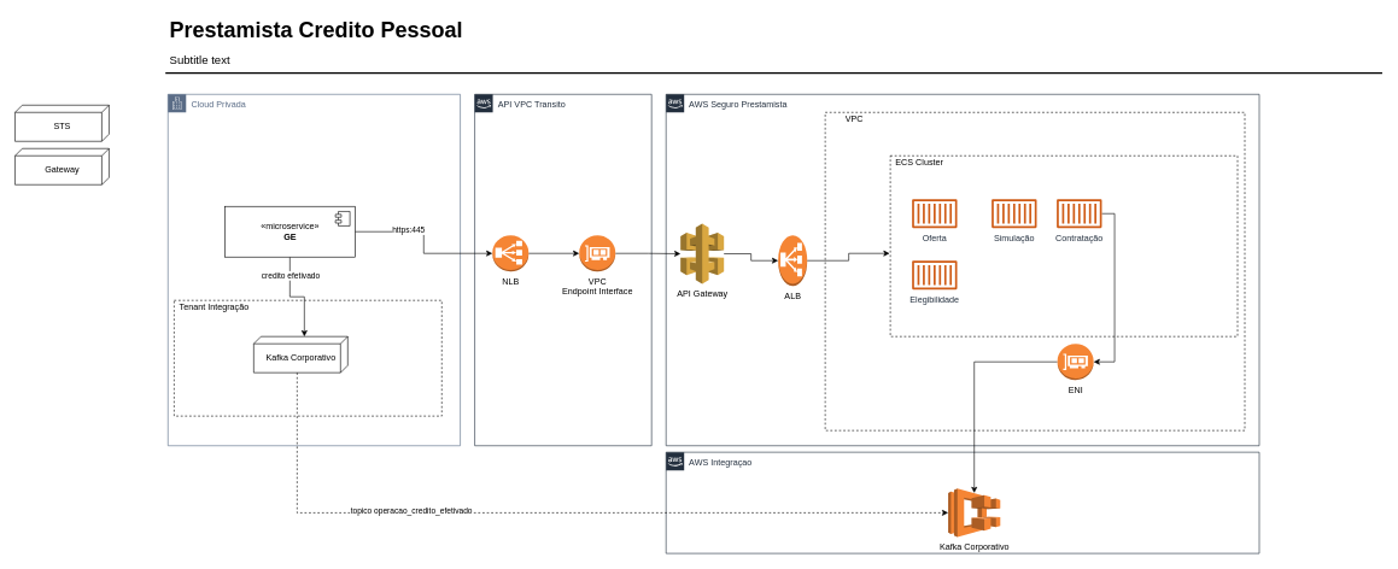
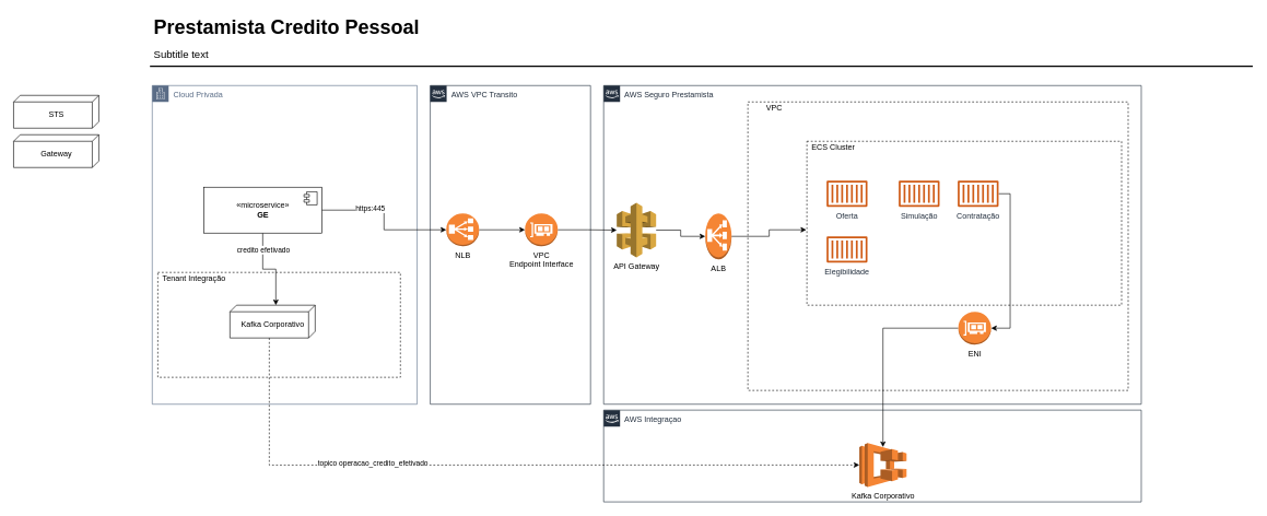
  <mxCell id="0" />
  <mxCell id="1" parent="0" />
  <mxCell id="2" value="AWS Seguro Prestamista" style="points=[[0,0],[0.25,0],[0.5,0],[0.75,0],[1,0],[1,0.25],[1,0.5],[1,0.75],[1,1],[0.75,1],[0.5,1],[0.25,1],[0,1],[0,0.75],[0,0.5],[0,0.25]];outlineConnect=0;gradientColor=none;html=1;whiteSpace=wrap;fontSize=12;fontStyle=0;shape=mxgraph.aws4.group;grIcon=mxgraph.aws4.group_aws_cloud_alt;strokeColor=#232F3E;fillColor=none;verticalAlign=top;align=left;spacingLeft=30;fontColor=#232F3E;dashed=0;" vertex="1" parent="1"><mxGeometry x="920" y="130" width="820" height="486" as="geometry" /></mxCell>
  <mxCell id="3" value="" style="rounded=0;whiteSpace=wrap;html=1;fillColor=none;dashed=1;" vertex="1" parent="1"><mxGeometry x="1140" y="155" width="580" height="440" as="geometry" /></mxCell>
- <mxCell id="4" value="API VPC Transito" style="points=[[0,0],[0.25,0],[0.5,0],[0.75,0],[1,0],[1,0.25],[1,0.5],[1,0.75],[1,1],[0.75,1],[0.5,1],[0.25,1],[0,1],[0,0.75],[0,0.5],[0,0.25]];outlineConnect=0;gradientColor=none;html=1;whiteSpace=wrap;fontSize=12;fontStyle=0;shape=mxgraph.aws4.group;grIcon=mxgraph.aws4.group_aws_cloud_alt;strokeColor=#232F3E;fillColor=none;verticalAlign=top;align=left;spacingLeft=30;fontColor=#232F3E;dashed=0;" parent="1" vertex="1"><mxGeometry x="655.5" y="130" width="244.5" height="486" as="geometry" /></mxCell>
+ <mxCell id="4" value="AWS VPC Transito" style="points=[[0,0],[0.25,0],[0.5,0],[0.75,0],[1,0],[1,0.25],[1,0.5],[1,0.75],[1,1],[0.75,1],[0.5,1],[0.25,1],[0,1],[0,0.75],[0,0.5],[0,0.25]];outlineConnect=0;gradientColor=none;html=1;whiteSpace=wrap;fontSize=12;fontStyle=0;shape=mxgraph.aws4.group;grIcon=mxgraph.aws4.group_aws_cloud_alt;strokeColor=#232F3E;fillColor=none;verticalAlign=top;align=left;spacingLeft=30;fontColor=#232F3E;dashed=0;" parent="1" vertex="1"><mxGeometry x="655.5" y="130" width="244.5" height="486" as="geometry" /></mxCell>
  <mxCell id="5" value="Cloud Privada" style="points=[[0,0],[0.25,0],[0.5,0],[0.75,0],[1,0],[1,0.25],[1,0.5],[1,0.75],[1,1],[0.75,1],[0.5,1],[0.25,1],[0,1],[0,0.75],[0,0.5],[0,0.25]];outlineConnect=0;gradientColor=none;html=1;whiteSpace=wrap;fontSize=12;fontStyle=0;shape=mxgraph.aws4.group;grIcon=mxgraph.aws4.group_corporate_data_center;strokeColor=#5A6C86;fillColor=none;verticalAlign=top;align=left;spacingLeft=30;fontColor=#5A6C86;dashed=0;" parent="1" vertex="1"><mxGeometry x="231.5" y="130" width="404" height="486" as="geometry" /></mxCell>
  <mxCell id="6" value="Prestamista Credito Pessoal" style="text;html=1;resizable=0;points=[];autosize=1;align=left;verticalAlign=top;spacingTop=-4;fontSize=30;fontStyle=1" parent="1" vertex="1"><mxGeometry x="232" y="20.5" width="420" height="40" as="geometry" /></mxCell>
  <mxCell id="7" value="Subtitle text&lt;br style=&quot;font-size: 16px&quot;&gt;" style="text;html=1;resizable=0;points=[];autosize=1;align=left;verticalAlign=top;spacingTop=-4;fontSize=16" parent="1" vertex="1"><mxGeometry x="232" y="70.5" width="100" height="20" as="geometry" /></mxCell>
  <mxCell id="8" value="" style="line;strokeWidth=2;html=1;fontSize=14;" parent="1" vertex="1"><mxGeometry x="228" y="95.5" width="1682" height="10" as="geometry" /></mxCell>
  <mxCell id="9" style="edgeStyle=orthogonalEdgeStyle;rounded=0;orthogonalLoop=1;jettySize=auto;html=1;exitX=1;exitY=0.5;exitDx=0;exitDy=0;entryX=0;entryY=0.5;entryDx=0;entryDy=0;entryPerimeter=0;" edge="1" parent="1" source="13" target="22"><mxGeometry relative="1" as="geometry" /></mxCell>
  <mxCell id="10" value="https:445" style="edgeLabel;html=1;align=center;verticalAlign=middle;resizable=0;points=[];" vertex="1" connectable="0" parent="9"><mxGeometry x="-0.336" y="3" relative="1" as="geometry"><mxPoint as="offset" /></mxGeometry></mxCell>
  <mxCell id="11" style="edgeStyle=orthogonalEdgeStyle;rounded=0;orthogonalLoop=1;jettySize=auto;html=1;exitX=0.5;exitY=1;exitDx=0;exitDy=0;entryX=0;entryY=0;entryDx=0;entryDy=60;entryPerimeter=0;" edge="1" parent="1" source="13" target="44"><mxGeometry relative="1" as="geometry" /></mxCell>
  <mxCell id="12" value="credito efetivado" style="edgeLabel;html=1;align=center;verticalAlign=middle;resizable=0;points=[];" vertex="1" connectable="0" parent="11"><mxGeometry x="-0.615" relative="1" as="geometry"><mxPoint as="offset" /></mxGeometry></mxCell>
  <mxCell id="13" value="«microservice»&lt;br&gt;&lt;b&gt;GE&lt;/b&gt;" style="html=1;dropTarget=0;" vertex="1" parent="1"><mxGeometry x="310" y="285" width="180" height="70" as="geometry" /></mxCell>
  <mxCell id="14" value="" style="shape=component;jettyWidth=8;jettyHeight=4;" vertex="1" parent="13"><mxGeometry x="1" width="20" height="20" relative="1" as="geometry"><mxPoint x="-27" y="7" as="offset" /></mxGeometry></mxCell>
  <mxCell id="15" value="" style="group" vertex="1" connectable="0" parent="1"><mxGeometry x="20" y="145" width="130" height="50" as="geometry" /></mxCell>
  <mxCell id="16" value="" style="verticalAlign=top;align=left;spacingTop=8;spacingLeft=2;spacingRight=12;shape=cube;size=10;direction=south;fontStyle=4;html=1;" vertex="1" parent="15"><mxGeometry width="130" height="50" as="geometry" /></mxCell>
  <mxCell id="17" value="STS" style="text;html=1;resizable=0;autosize=1;align=center;verticalAlign=middle;points=[];fillColor=none;strokeColor=none;rounded=0;" vertex="1" parent="15"><mxGeometry x="45" y="20" width="40" height="20" as="geometry" /></mxCell>
  <mxCell id="18" value="" style="group" vertex="1" connectable="0" parent="1"><mxGeometry x="20" y="205" width="130" height="50" as="geometry" /></mxCell>
  <mxCell id="19" value="" style="verticalAlign=top;align=left;spacingTop=8;spacingLeft=2;spacingRight=12;shape=cube;size=10;direction=south;fontStyle=4;html=1;" vertex="1" parent="18"><mxGeometry width="130" height="50" as="geometry" /></mxCell>
  <mxCell id="20" value="Gateway" style="text;html=1;resizable=0;autosize=1;align=center;verticalAlign=middle;points=[];fillColor=none;strokeColor=none;rounded=0;" vertex="1" parent="18"><mxGeometry x="35" y="20" width="60" height="20" as="geometry" /></mxCell>
  <mxCell id="21" style="edgeStyle=orthogonalEdgeStyle;rounded=0;orthogonalLoop=1;jettySize=auto;html=1;exitX=1;exitY=0.5;exitDx=0;exitDy=0;exitPerimeter=0;entryX=0;entryY=0.5;entryDx=0;entryDy=0;entryPerimeter=0;" edge="1" parent="1" source="22" target="24"><mxGeometry relative="1" as="geometry" /></mxCell>
  <mxCell id="22" value="NLB" style="outlineConnect=0;dashed=0;verticalLabelPosition=bottom;verticalAlign=top;align=center;html=1;shape=mxgraph.aws3.classic_load_balancer;fillColor=#F58534;gradientColor=none;" vertex="1" parent="1"><mxGeometry x="680" y="325" width="50" height="50" as="geometry" /></mxCell>
  <mxCell id="23" style="edgeStyle=orthogonalEdgeStyle;rounded=0;orthogonalLoop=1;jettySize=auto;html=1;exitX=1;exitY=0.5;exitDx=0;exitDy=0;exitPerimeter=0;" edge="1" parent="1" source="24" target="35"><mxGeometry relative="1" as="geometry" /></mxCell>
  <mxCell id="24" value="VPC&lt;br&gt;Endpoint Interface" style="outlineConnect=0;dashed=0;verticalLabelPosition=bottom;verticalAlign=top;align=center;html=1;shape=mxgraph.aws3.elastic_network_interface;fillColor=#F58534;gradientColor=none;" vertex="1" parent="1"><mxGeometry x="800" y="325" width="50" height="50" as="geometry" /></mxCell>
  <mxCell id="25" value="" style="rounded=0;whiteSpace=wrap;html=1;fillColor=none;dashed=1;" vertex="1" parent="1"><mxGeometry x="1230" y="215" width="480" height="250" as="geometry" /></mxCell>
  <mxCell id="26" value="ECS Cluster" style="text;html=1;resizable=0;autosize=1;align=center;verticalAlign=middle;points=[];fillColor=none;strokeColor=none;rounded=0;dashed=1;" vertex="1" parent="1"><mxGeometry x="1230" y="215" width="80" height="20" as="geometry" /></mxCell>
  <mxCell id="27" value="Elegibilidade" style="outlineConnect=0;fontColor=#232F3E;gradientColor=none;fillColor=#D05C17;strokeColor=none;dashed=0;verticalLabelPosition=bottom;verticalAlign=top;align=center;html=1;fontSize=12;fontStyle=0;aspect=fixed;pointerEvents=1;shape=mxgraph.aws4.container_1;" vertex="1" parent="1"><mxGeometry x="1260" y="360" width="62.4" height="40" as="geometry" /></mxCell>
  <mxCell id="28" value="Oferta" style="outlineConnect=0;fontColor=#232F3E;gradientColor=none;fillColor=#D05C17;strokeColor=none;dashed=0;verticalLabelPosition=bottom;verticalAlign=top;align=center;html=1;fontSize=12;fontStyle=0;aspect=fixed;pointerEvents=1;shape=mxgraph.aws4.container_1;" vertex="1" parent="1"><mxGeometry x="1260" y="275" width="62.4" height="40" as="geometry" /></mxCell>
  <mxCell id="29" value="Simulação" style="outlineConnect=0;fontColor=#232F3E;gradientColor=none;fillColor=#D05C17;strokeColor=none;dashed=0;verticalLabelPosition=bottom;verticalAlign=top;align=center;html=1;fontSize=12;fontStyle=0;aspect=fixed;pointerEvents=1;shape=mxgraph.aws4.container_1;" vertex="1" parent="1"><mxGeometry x="1370" y="275" width="62.4" height="40" as="geometry" /></mxCell>
  <mxCell id="30" style="edgeStyle=orthogonalEdgeStyle;rounded=0;orthogonalLoop=1;jettySize=auto;html=1;entryX=1;entryY=0.5;entryDx=0;entryDy=0;entryPerimeter=0;" edge="1" parent="1" source="31" target="40"><mxGeometry relative="1" as="geometry"><Array as="points"><mxPoint x="1540" y="295" /><mxPoint x="1540" y="500" /></Array></mxGeometry></mxCell>
  <mxCell id="31" value="Contratação" style="outlineConnect=0;fontColor=#232F3E;gradientColor=none;fillColor=#D05C17;strokeColor=none;dashed=0;verticalLabelPosition=bottom;verticalAlign=top;align=center;html=1;fontSize=12;fontStyle=0;aspect=fixed;pointerEvents=1;shape=mxgraph.aws4.container_1;" vertex="1" parent="1"><mxGeometry x="1460" y="275" width="62.4" height="40" as="geometry" /></mxCell>
  <mxCell id="32" style="edgeStyle=orthogonalEdgeStyle;rounded=0;orthogonalLoop=1;jettySize=auto;html=1;exitX=1;exitY=0.5;exitDx=0;exitDy=0;exitPerimeter=0;entryX=-0.002;entryY=0.54;entryDx=0;entryDy=0;entryPerimeter=0;" edge="1" parent="1" source="33" target="25"><mxGeometry relative="1" as="geometry" /></mxCell>
  <mxCell id="33" value="ALB" style="outlineConnect=0;dashed=0;verticalLabelPosition=bottom;verticalAlign=top;align=center;html=1;shape=mxgraph.aws3.classic_load_balancer;fillColor=#F58534;gradientColor=none;" vertex="1" parent="1"><mxGeometry x="1075" y="325" width="40" height="70" as="geometry" /></mxCell>
  <mxCell id="34" style="edgeStyle=orthogonalEdgeStyle;rounded=0;orthogonalLoop=1;jettySize=auto;html=1;entryX=0;entryY=0.5;entryDx=0;entryDy=0;entryPerimeter=0;" edge="1" parent="1" source="35" target="33"><mxGeometry relative="1" as="geometry" /></mxCell>
  <mxCell id="35" value="API Gateway" style="outlineConnect=0;dashed=0;verticalLabelPosition=bottom;verticalAlign=top;align=center;html=1;shape=mxgraph.aws3.api_gateway;fillColor=#D9A741;gradientColor=none;" vertex="1" parent="1"><mxGeometry x="940" y="309" width="60" height="83" as="geometry" /></mxCell>
  <mxCell id="36" value="VPC" style="text;html=1;resizable=0;autosize=1;align=center;verticalAlign=middle;points=[];fillColor=none;strokeColor=none;rounded=0;dashed=1;" vertex="1" parent="1"><mxGeometry x="1160" y="155" width="40" height="20" as="geometry" /></mxCell>
  <mxCell id="37" value="AWS Integraçao" style="points=[[0,0],[0.25,0],[0.5,0],[0.75,0],[1,0],[1,0.25],[1,0.5],[1,0.75],[1,1],[0.75,1],[0.5,1],[0.25,1],[0,1],[0,0.75],[0,0.5],[0,0.25]];outlineConnect=0;gradientColor=none;html=1;whiteSpace=wrap;fontSize=12;fontStyle=0;shape=mxgraph.aws4.group;grIcon=mxgraph.aws4.group_aws_cloud_alt;strokeColor=#232F3E;fillColor=none;verticalAlign=top;align=left;spacingLeft=30;fontColor=#232F3E;dashed=0;" vertex="1" parent="1"><mxGeometry x="920" y="625" width="820" height="140" as="geometry" /></mxCell>
  <mxCell id="38" value="Kafka Corporativo" style="outlineConnect=0;dashed=0;verticalLabelPosition=bottom;verticalAlign=top;align=center;html=1;shape=mxgraph.aws3.ecs;fillColor=#F58534;gradientColor=none;" vertex="1" parent="1"><mxGeometry x="1310" y="675" width="72" height="67.5" as="geometry" /></mxCell>
  <mxCell id="39" style="edgeStyle=orthogonalEdgeStyle;rounded=0;orthogonalLoop=1;jettySize=auto;html=1;exitX=0;exitY=0.5;exitDx=0;exitDy=0;exitPerimeter=0;entryX=0.5;entryY=0.095;entryDx=0;entryDy=0;entryPerimeter=0;" edge="1" parent="1" source="40" target="38"><mxGeometry relative="1" as="geometry" /></mxCell>
  <mxCell id="40" value="ENI" style="outlineConnect=0;dashed=0;verticalLabelPosition=bottom;verticalAlign=top;align=center;html=1;shape=mxgraph.aws3.elastic_network_interface;fillColor=#F58534;gradientColor=none;" vertex="1" parent="1"><mxGeometry x="1461" y="475" width="50" height="50" as="geometry" /></mxCell>
  <mxCell id="41" value="" style="rounded=0;whiteSpace=wrap;html=1;fillColor=none;dashed=1;" vertex="1" parent="1"><mxGeometry x="240" y="415" width="370" height="160" as="geometry" /></mxCell>
  <mxCell id="42" value="Tenant Integração" style="text;html=1;resizable=0;autosize=1;align=center;verticalAlign=middle;points=[];fillColor=none;strokeColor=none;rounded=0;dashed=1;" vertex="1" parent="1"><mxGeometry x="240" y="415" width="110" height="20" as="geometry" /></mxCell>
  <mxCell id="43" value="" style="group" vertex="1" connectable="0" parent="1"><mxGeometry x="350" y="465" width="130" height="50" as="geometry" /></mxCell>
  <mxCell id="44" value="" style="verticalAlign=top;align=left;spacingTop=8;spacingLeft=2;spacingRight=12;shape=cube;size=10;direction=south;fontStyle=4;html=1;" vertex="1" parent="43"><mxGeometry width="130" height="50" as="geometry" /></mxCell>
  <mxCell id="45" value="Kafka Corporativo" style="text;html=1;resizable=0;autosize=1;align=center;verticalAlign=middle;points=[];fillColor=none;strokeColor=none;rounded=0;" vertex="1" parent="43"><mxGeometry x="10" y="20" width="110" height="20" as="geometry" /></mxCell>
  <mxCell id="46" style="edgeStyle=orthogonalEdgeStyle;rounded=0;orthogonalLoop=1;jettySize=auto;html=1;entryX=0;entryY=0.5;entryDx=0;entryDy=0;entryPerimeter=0;exitX=0;exitY=0;exitDx=50;exitDy=70;exitPerimeter=0;dashed=1;" edge="1" parent="1" source="44" target="38"><mxGeometry relative="1" as="geometry"><Array as="points"><mxPoint x="410" y="709" /></Array></mxGeometry></mxCell>
  <mxCell id="47" value="topico operacao_credito_efetivado" style="edgeLabel;html=1;align=center;verticalAlign=middle;resizable=0;points=[];" vertex="1" connectable="0" parent="46"><mxGeometry x="-0.359" y="3" relative="1" as="geometry"><mxPoint as="offset" /></mxGeometry></mxCell>
